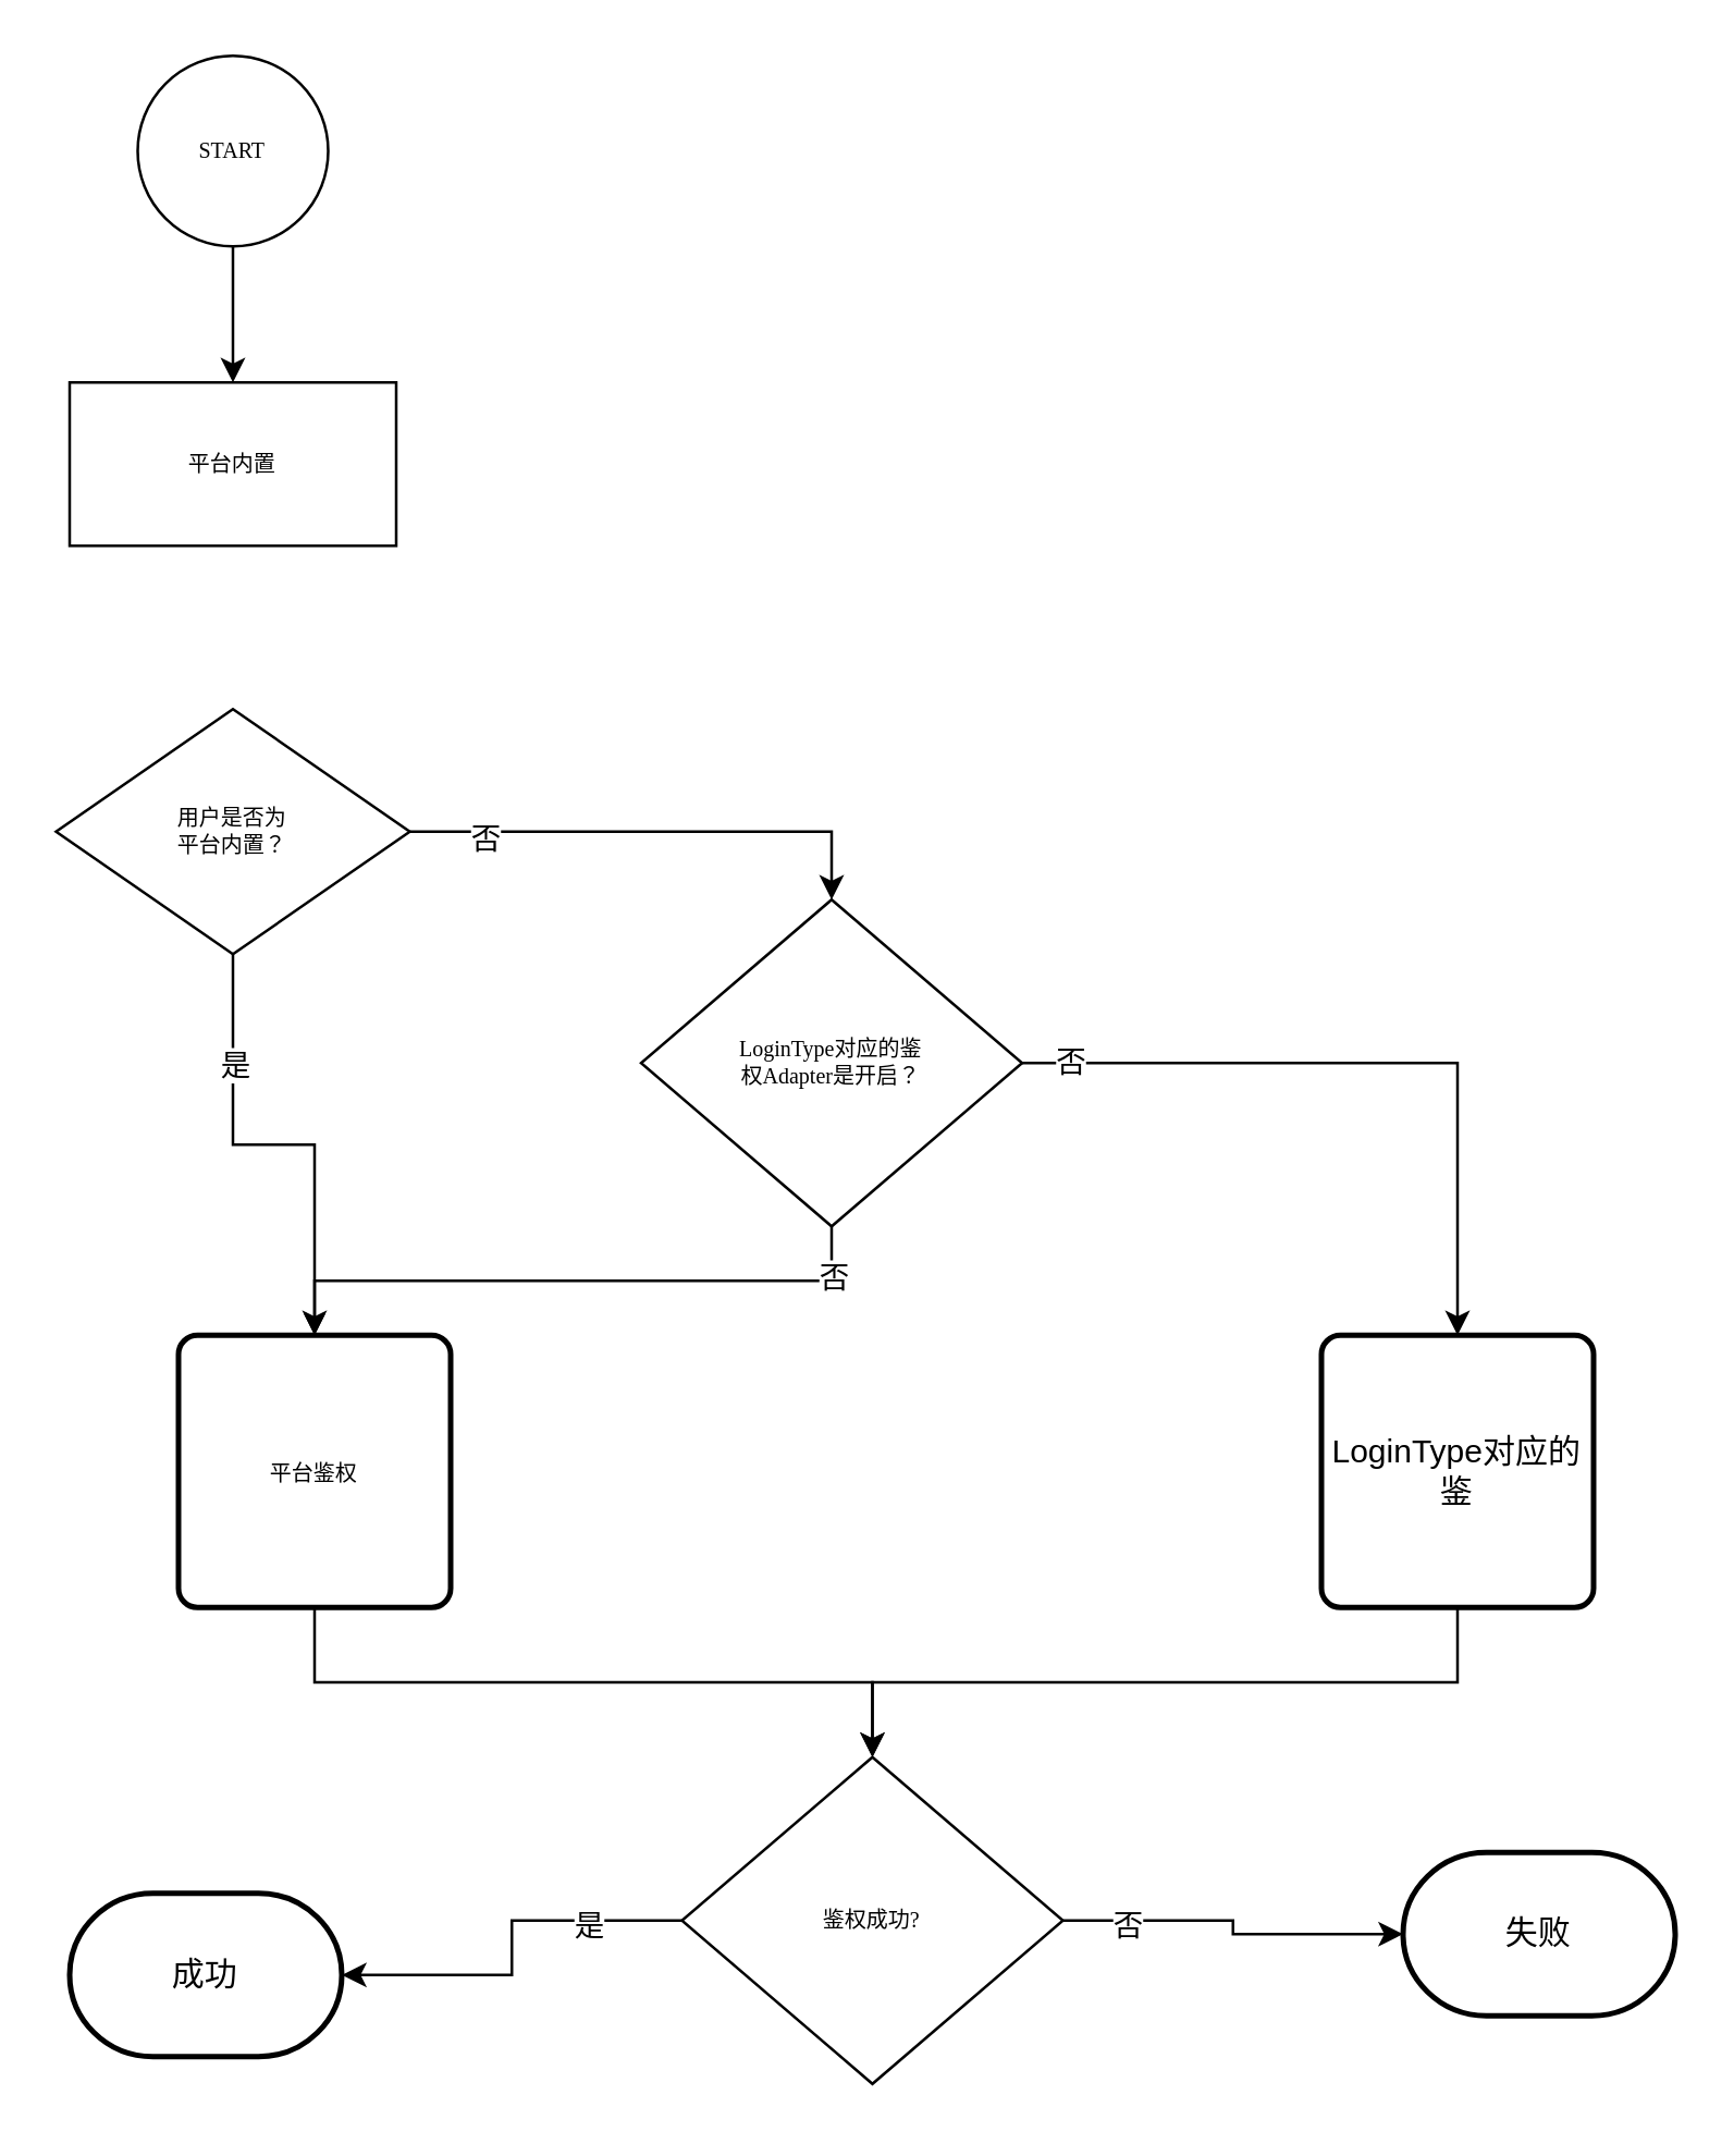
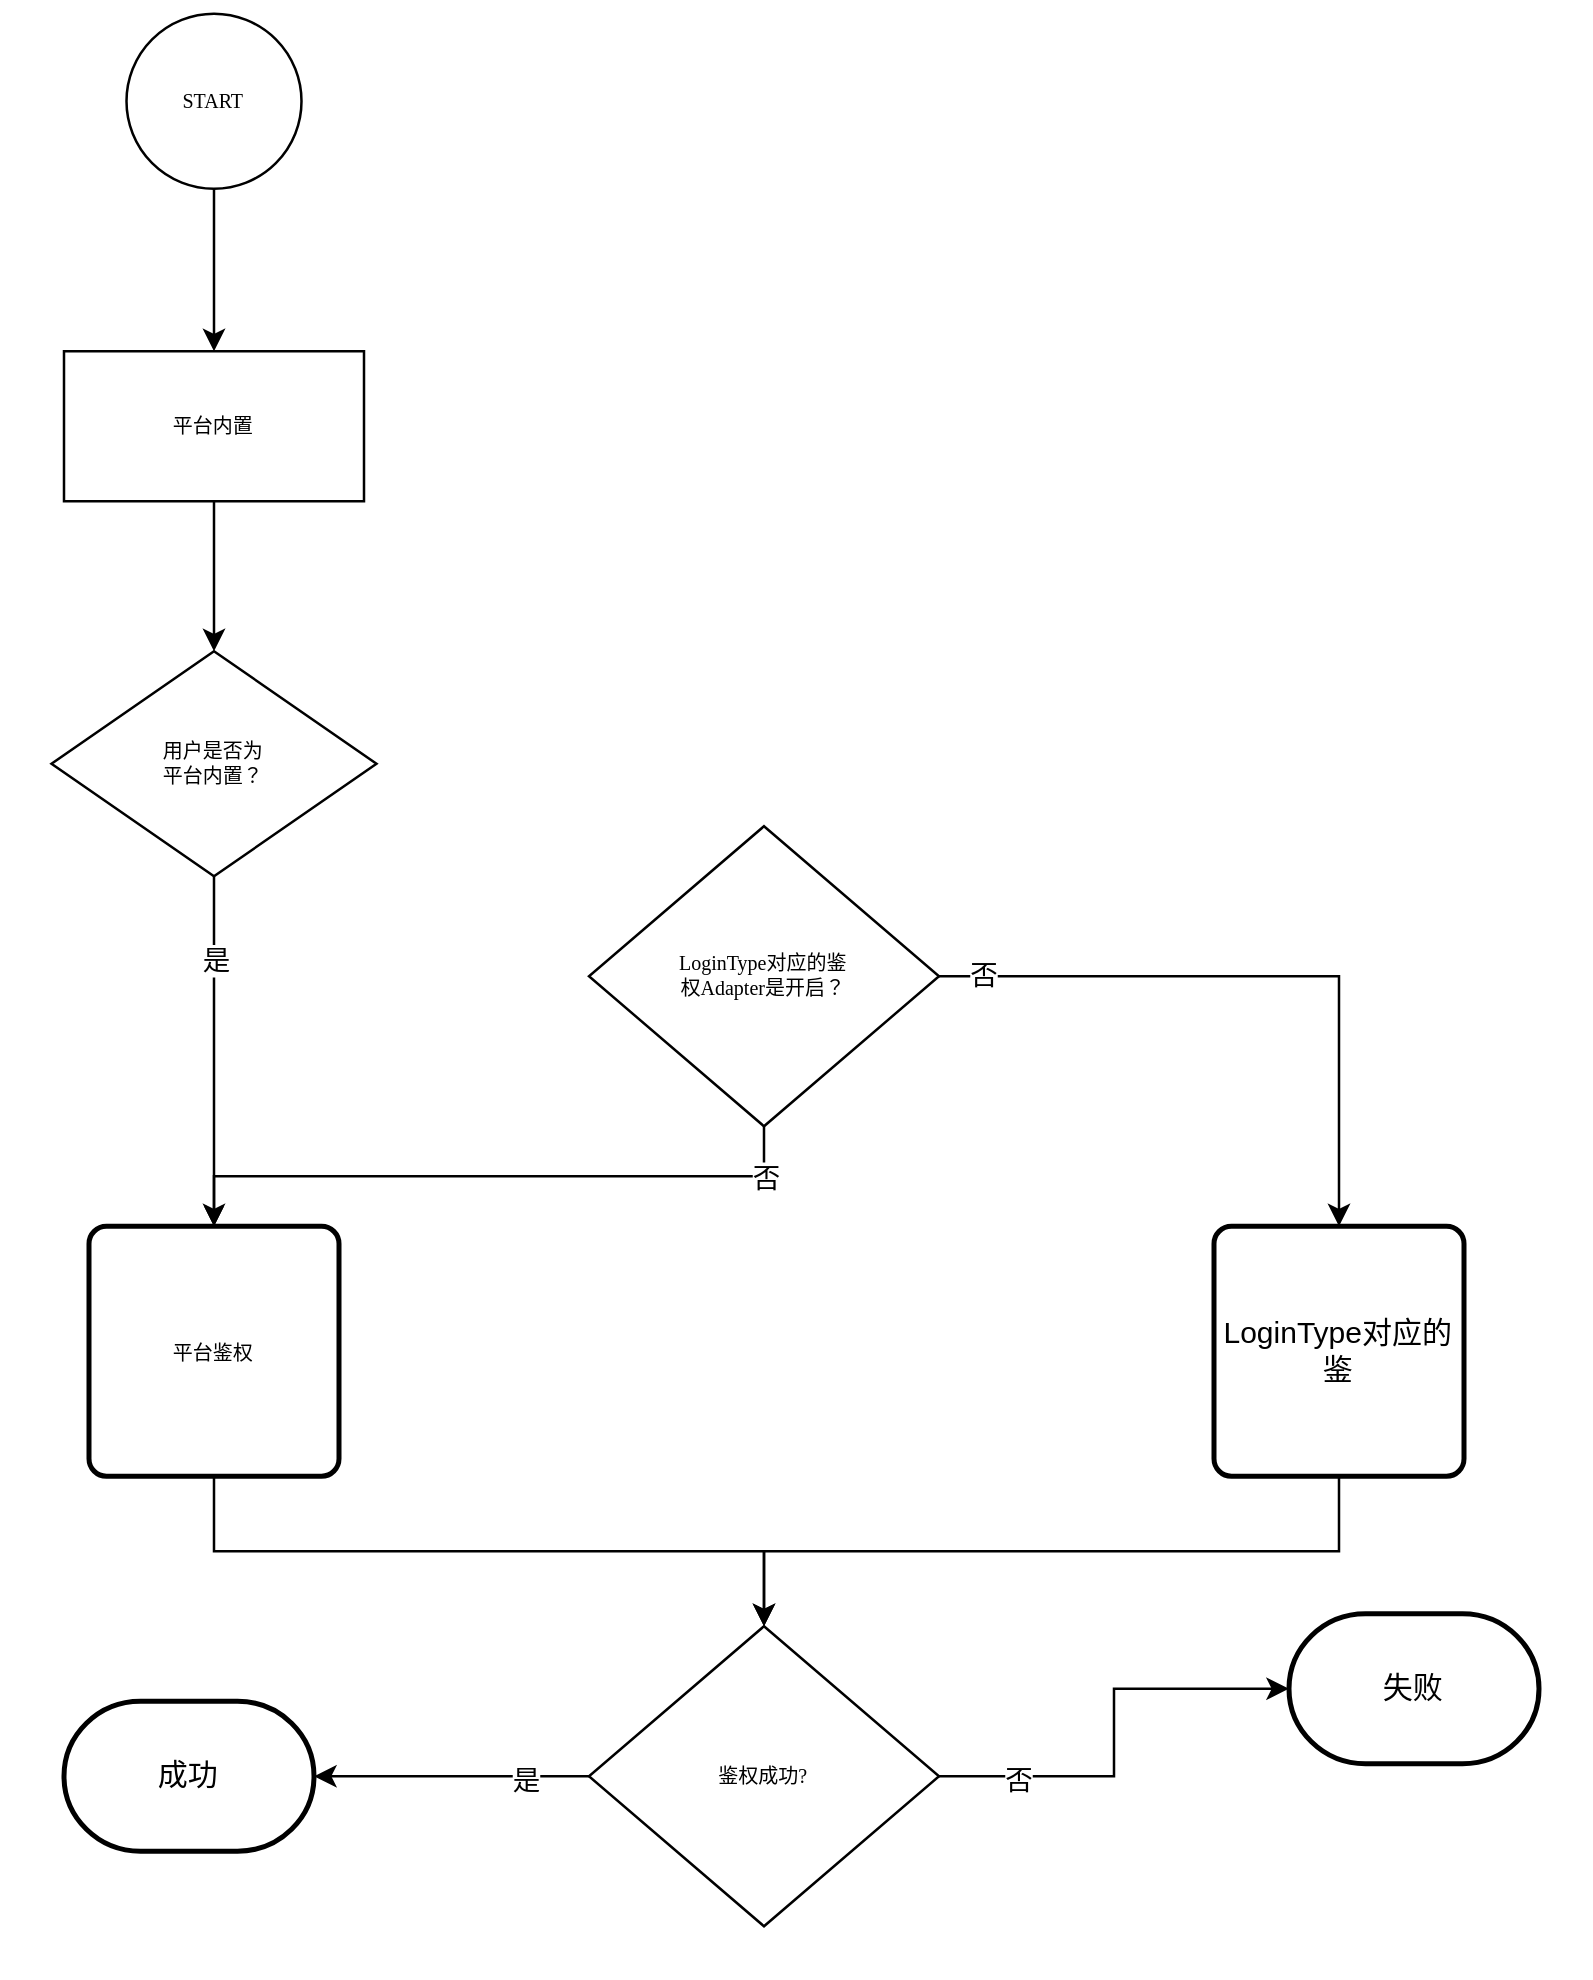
  <mxCell id="0" />
  <mxCell id="1" parent="0" />
  <mxCell id="2" style="edgeStyle=orthogonalEdgeStyle;rounded=0;orthogonalLoop=1;jettySize=auto;html=1;exitX=0.5;exitY=1;exitDx=0;exitDy=0;entryX=0.5;entryY=0;entryDx=0;entryDy=0;" edge="1" parent="1" source="3" target="5"><mxGeometry relative="1" as="geometry"><mxPoint x="85" y="130" as="targetPoint" /></mxGeometry></mxCell>
- <mxCell id="3" value="START" style="ellipse;whiteSpace=wrap;html=1;rounded=0;shadow=0;labelBackgroundColor=none;strokeWidth=1;fontFamily=Verdana;fontSize=8;align=center;" vertex="1" parent="1"><mxGeometry x="50" y="20" width="70" height="70" as="geometry" /></mxCell>
+ <mxCell id="3" value="START" style="ellipse;whiteSpace=wrap;html=1;rounded=0;shadow=0;labelBackgroundColor=none;strokeWidth=1;fontFamily=Verdana;fontSize=8;align=center;" vertex="1" parent="1"><mxGeometry x="50" y="5" width="70" height="70" as="geometry" /></mxCell>
+ <mxCell id="4" style="edgeStyle=orthogonalEdgeStyle;rounded=0;orthogonalLoop=1;jettySize=auto;html=1;exitX=0.5;exitY=1;exitDx=0;exitDy=0;entryX=0.5;entryY=0;entryDx=0;entryDy=0;" edge="1" parent="1" source="5" target="10"><mxGeometry relative="1" as="geometry" /></mxCell>
  <mxCell id="5" value="平台内置" style="whiteSpace=wrap;html=1;fontSize=8;fontFamily=Verdana;rounded=0;shadow=0;labelBackgroundColor=none;strokeWidth=1;" vertex="1" parent="1"><mxGeometry x="25" y="140" width="120" height="60" as="geometry" /></mxCell>
  <mxCell id="6" style="edgeStyle=orthogonalEdgeStyle;rounded=0;orthogonalLoop=1;jettySize=auto;html=1;exitX=0.5;exitY=1;exitDx=0;exitDy=0;entryX=0.5;entryY=0;entryDx=0;entryDy=0;" edge="1" parent="1" source="10" target="22"><mxGeometry relative="1" as="geometry"><mxPoint x="85" y="610" as="targetPoint" /></mxGeometry></mxCell>
  <mxCell id="7" value="是" style="edgeLabel;html=1;align=center;verticalAlign=middle;resizable=0;points=[];" vertex="1" connectable="0" parent="6"><mxGeometry x="-0.53" relative="1" as="geometry"><mxPoint as="offset" /></mxGeometry></mxCell>
- <mxCell id="8" style="edgeStyle=orthogonalEdgeStyle;rounded=0;orthogonalLoop=1;jettySize=auto;html=1;exitX=1;exitY=0.5;exitDx=0;exitDy=0;entryX=0.5;entryY=0;entryDx=0;entryDy=0;" edge="1" parent="1" source="10" target="15"><mxGeometry relative="1" as="geometry" /></mxCell>
- <mxCell id="9" value="否" style="edgeLabel;html=1;align=center;verticalAlign=middle;resizable=0;points=[];" vertex="1" connectable="0" parent="8"><mxGeometry x="-0.7" y="-2" relative="1" as="geometry"><mxPoint as="offset" /></mxGeometry></mxCell>
  <mxCell id="10" value="用户是否为&lt;br&gt;平台内置？" style="rhombus;whiteSpace=wrap;html=1;fontSize=8;fontFamily=Verdana;rounded=0;shadow=0;labelBackgroundColor=none;strokeWidth=1;" vertex="1" parent="1"><mxGeometry x="20" y="260" width="130" height="90" as="geometry" /></mxCell>
  <mxCell id="11" style="edgeStyle=orthogonalEdgeStyle;rounded=0;orthogonalLoop=1;jettySize=auto;html=1;exitX=0.5;exitY=1;exitDx=0;exitDy=0;entryX=0.5;entryY=0;entryDx=0;entryDy=0;endArrow=open;" edge="1" parent="1" source="15" target="22"><mxGeometry relative="1" as="geometry" /></mxCell>
  <mxCell id="12" value="否" style="edgeLabel;html=1;align=center;verticalAlign=middle;resizable=0;points=[];" vertex="1" connectable="0" parent="11"><mxGeometry x="-0.845" relative="1" as="geometry"><mxPoint as="offset" /></mxGeometry></mxCell>
  <mxCell id="13" style="edgeStyle=orthogonalEdgeStyle;rounded=0;orthogonalLoop=1;jettySize=auto;html=1;exitX=1;exitY=0.5;exitDx=0;exitDy=0;entryX=0.5;entryY=0;entryDx=0;entryDy=0;" edge="1" parent="1" source="15" target="24"><mxGeometry relative="1" as="geometry" /></mxCell>
  <mxCell id="14" value="否" style="edgeLabel;html=1;align=center;verticalAlign=middle;resizable=0;points=[];" vertex="1" connectable="0" parent="13"><mxGeometry x="-0.869" y="2" relative="1" as="geometry"><mxPoint y="1" as="offset" /></mxGeometry></mxCell>
  <mxCell id="15" value="LoginType对应的鉴&lt;br&gt;权Adapter是开启？" style="rhombus;whiteSpace=wrap;html=1;fontSize=8;fontFamily=Verdana;rounded=0;shadow=0;labelBackgroundColor=none;strokeWidth=1;" vertex="1" parent="1"><mxGeometry x="235" y="330" width="140" height="120" as="geometry" /></mxCell>
  <mxCell id="16" value="" style="edgeStyle=orthogonalEdgeStyle;rounded=0;orthogonalLoop=1;jettySize=auto;html=1;" edge="1" parent="1" source="20" target="25"><mxGeometry relative="1" as="geometry" /></mxCell>
  <mxCell id="17" value="是" style="edgeLabel;html=1;align=center;verticalAlign=middle;resizable=0;points=[];" vertex="1" connectable="0" parent="16"><mxGeometry x="-0.52" y="1" relative="1" as="geometry"><mxPoint as="offset" /></mxGeometry></mxCell>
  <mxCell id="18" value="" style="edgeStyle=orthogonalEdgeStyle;rounded=0;orthogonalLoop=1;jettySize=auto;html=1;" edge="1" parent="1" source="20" target="26"><mxGeometry relative="1" as="geometry" /></mxCell>
  <mxCell id="19" value="否" style="edgeLabel;html=1;align=center;verticalAlign=middle;resizable=0;points=[];" vertex="1" connectable="0" parent="18"><mxGeometry x="-0.65" relative="1" as="geometry"><mxPoint y="1" as="offset" /></mxGeometry></mxCell>
- <mxCell id="20" value="鉴权成功?" style="rhombus;whiteSpace=wrap;html=1;fontSize=8;fontFamily=Verdana;rounded=0;shadow=0;labelBackgroundColor=none;strokeWidth=1;" vertex="1" parent="1"><mxGeometry x="250" y="645" width="140" height="120" as="geometry" /></mxCell>
+ <mxCell id="20" value="鉴权成功?" style="rhombus;whiteSpace=wrap;html=1;fontSize=8;fontFamily=Verdana;rounded=0;shadow=0;labelBackgroundColor=none;strokeWidth=1;" vertex="1" parent="1"><mxGeometry x="235" y="650" width="140" height="120" as="geometry" /></mxCell>
  <mxCell id="21" style="edgeStyle=orthogonalEdgeStyle;rounded=0;orthogonalLoop=1;jettySize=auto;html=1;exitX=0.5;exitY=1;exitDx=0;exitDy=0;" edge="1" parent="1" source="22" target="20"><mxGeometry relative="1" as="geometry" /></mxCell>
- <mxCell id="22" value="&lt;span style=&quot;font-family: Verdana; font-size: 8px;&quot;&gt;平台鉴权&lt;/span&gt;" style="rounded=1;whiteSpace=wrap;html=1;absoluteArcSize=1;arcSize=14;strokeWidth=2;" vertex="1" parent="1"><mxGeometry x="65" y="490" width="100" height="100" as="geometry" /></mxCell>
+ <mxCell id="22" value="&lt;span style=&quot;font-family: Verdana; font-size: 8px;&quot;&gt;平台鉴权&lt;/span&gt;" style="rounded=1;whiteSpace=wrap;html=1;absoluteArcSize=1;arcSize=14;strokeWidth=2;" vertex="1" parent="1"><mxGeometry x="35" y="490" width="100" height="100" as="geometry" /></mxCell>
  <mxCell id="23" style="edgeStyle=orthogonalEdgeStyle;rounded=0;orthogonalLoop=1;jettySize=auto;html=1;exitX=0.5;exitY=1;exitDx=0;exitDy=0;entryX=0.5;entryY=0;entryDx=0;entryDy=0;" edge="1" parent="1" source="24" target="20"><mxGeometry relative="1" as="geometry" /></mxCell>
  <mxCell id="24" value="LoginType对应的鉴" style="rounded=1;whiteSpace=wrap;html=1;absoluteArcSize=1;arcSize=14;strokeWidth=2;" vertex="1" parent="1"><mxGeometry x="485" y="490" width="100" height="100" as="geometry" /></mxCell>
- <mxCell id="25" value="成功" style="strokeWidth=2;html=1;shape=mxgraph.flowchart.terminator;whiteSpace=wrap;" vertex="1" parent="1"><mxGeometry x="25" y="695" width="100" height="60" as="geometry" /></mxCell>
- <mxCell id="26" value="失败" style="strokeWidth=2;html=1;shape=mxgraph.flowchart.terminator;whiteSpace=wrap;" vertex="1" parent="1"><mxGeometry x="515" y="680" width="100" height="60" as="geometry" /></mxCell>
+ <mxCell id="25" value="成功" style="strokeWidth=2;html=1;shape=mxgraph.flowchart.terminator;whiteSpace=wrap;" vertex="1" parent="1"><mxGeometry x="25" y="680" width="100" height="60" as="geometry" /></mxCell>
+ <mxCell id="26" value="失败" style="strokeWidth=2;html=1;shape=mxgraph.flowchart.terminator;whiteSpace=wrap;" vertex="1" parent="1"><mxGeometry x="515" y="645" width="100" height="60" as="geometry" /></mxCell>
